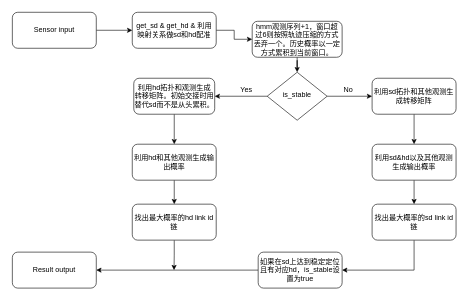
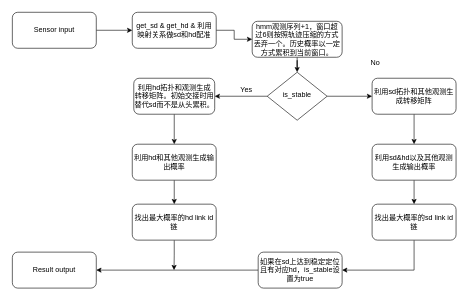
  <mxCell id="0" />
  <mxCell id="1" parent="0" />
  <mxCell id="2" style="edgeStyle=orthogonalEdgeStyle;rounded=0;orthogonalLoop=1;jettySize=auto;html=1;entryX=0;entryY=0.5;entryDx=0;entryDy=0;" edge="1" parent="1" source="3" target="5"><mxGeometry relative="1" as="geometry" /></mxCell>
  <mxCell id="3" value="Sensor input" style="rounded=1;whiteSpace=wrap;html=1;fontSize=12;glass=0;strokeWidth=1;shadow=0;" vertex="1" parent="1"><mxGeometry x="20" y="20" width="140" height="60" as="geometry" /></mxCell>
  <mxCell id="4" style="edgeStyle=orthogonalEdgeStyle;rounded=0;orthogonalLoop=1;jettySize=auto;html=1;exitX=1;exitY=0.5;exitDx=0;exitDy=0;entryX=0;entryY=0.5;entryDx=0;entryDy=0;" edge="1" parent="1" source="5" target="16"><mxGeometry relative="1" as="geometry" /></mxCell>
  <mxCell id="5" value="get_sd &amp;amp; get_hd &amp;amp; 利用映射关系做sd和hd配准" style="rounded=1;whiteSpace=wrap;html=1;fontSize=12;glass=0;strokeWidth=1;shadow=0;" vertex="1" parent="1"><mxGeometry x="220" y="20" width="140" height="60" as="geometry" /></mxCell>
  <mxCell id="6" style="edgeStyle=orthogonalEdgeStyle;rounded=0;orthogonalLoop=1;jettySize=auto;html=1;exitX=0;exitY=0.5;exitDx=0;exitDy=0;" edge="1" parent="1" source="8" target="12"><mxGeometry relative="1" as="geometry" /></mxCell>
  <mxCell id="7" style="edgeStyle=orthogonalEdgeStyle;rounded=0;orthogonalLoop=1;jettySize=auto;html=1;entryX=0;entryY=0.5;entryDx=0;entryDy=0;" edge="1" parent="1" source="8" target="10"><mxGeometry relative="1" as="geometry" /></mxCell>
  <mxCell id="8" value="is_stable" style="rhombus;whiteSpace=wrap;html=1;shadow=0;fontFamily=Helvetica;fontSize=12;align=center;strokeWidth=1;spacing=6;spacingTop=-4;" vertex="1" parent="1"><mxGeometry x="445" y="120" width="100" height="80" as="geometry" /></mxCell>
  <mxCell id="9" style="edgeStyle=orthogonalEdgeStyle;rounded=0;orthogonalLoop=1;jettySize=auto;html=1;exitX=0.5;exitY=1;exitDx=0;exitDy=0;entryX=0.5;entryY=0;entryDx=0;entryDy=0;" edge="1" parent="1" source="10" target="14"><mxGeometry relative="1" as="geometry" /></mxCell>
  <mxCell id="10" value="利用sd拓扑和其他观测生成转移矩阵" style="rounded=1;whiteSpace=wrap;html=1;fontSize=12;glass=0;strokeWidth=1;shadow=0;" vertex="1" parent="1"><mxGeometry x="620" y="130" width="140" height="60" as="geometry" /></mxCell>
  <mxCell id="11" style="edgeStyle=orthogonalEdgeStyle;rounded=0;orthogonalLoop=1;jettySize=auto;html=1;exitX=0.5;exitY=1;exitDx=0;exitDy=0;entryX=0.5;entryY=0;entryDx=0;entryDy=0;" edge="1" parent="1" source="12" target="18"><mxGeometry relative="1" as="geometry" /></mxCell>
  <mxCell id="12" value="利用hd拓扑和观测生成转移矩阵。初始交接时用替代sd而不是从头累积。" style="rounded=1;whiteSpace=wrap;html=1;fontSize=12;glass=0;strokeWidth=1;shadow=0;" vertex="1" parent="1"><mxGeometry x="222.5" y="130" width="135" height="60" as="geometry" /></mxCell>
  <mxCell id="13" style="edgeStyle=orthogonalEdgeStyle;rounded=0;orthogonalLoop=1;jettySize=auto;html=1;exitX=0.5;exitY=1;exitDx=0;exitDy=0;entryX=0.5;entryY=0;entryDx=0;entryDy=0;" edge="1" parent="1" source="14" target="23"><mxGeometry relative="1" as="geometry" /></mxCell>
  <mxCell id="14" value="利用sd&amp;amp;hd以及其他观测生成输出概率" style="rounded=1;whiteSpace=wrap;html=1;fontSize=12;glass=0;strokeWidth=1;shadow=0;" vertex="1" parent="1"><mxGeometry x="620" y="240" width="140" height="60" as="geometry" /></mxCell>
  <mxCell id="15" style="edgeStyle=orthogonalEdgeStyle;rounded=0;orthogonalLoop=1;jettySize=auto;html=1;entryX=0.5;entryY=0;entryDx=0;entryDy=0;" edge="1" parent="1" source="16" target="8"><mxGeometry relative="1" as="geometry" /></mxCell>
  <mxCell id="16" value="hmm观测序列+1，窗口超过6则按照轨迹压缩的方式丢弃一个。历史概率以一定方式累积到当前窗口。" style="rounded=1;whiteSpace=wrap;html=1;fontSize=12;glass=0;strokeWidth=1;shadow=0;" vertex="1" parent="1"><mxGeometry x="420" y="35" width="150" height="60" as="geometry" /></mxCell>
  <mxCell id="17" style="edgeStyle=orthogonalEdgeStyle;rounded=0;orthogonalLoop=1;jettySize=auto;html=1;exitX=0.5;exitY=1;exitDx=0;exitDy=0;entryX=0.5;entryY=0;entryDx=0;entryDy=0;" edge="1" parent="1" source="18" target="20"><mxGeometry relative="1" as="geometry" /></mxCell>
  <mxCell id="18" value="利用hd和其他观测生成输出概率" style="rounded=1;whiteSpace=wrap;html=1;fontSize=12;glass=0;strokeWidth=1;shadow=0;" vertex="1" parent="1"><mxGeometry x="220" y="240" width="140" height="60" as="geometry" /></mxCell>
  <mxCell id="19" style="edgeStyle=orthogonalEdgeStyle;rounded=0;orthogonalLoop=1;jettySize=auto;html=1;exitX=0.5;exitY=1;exitDx=0;exitDy=0;" edge="1" parent="1" source="20"><mxGeometry relative="1" as="geometry"><mxPoint x="289.647" y="450" as="targetPoint" /></mxGeometry></mxCell>
  <mxCell id="20" value="找出最大概率的hd link id链" style="rounded=1;whiteSpace=wrap;html=1;fontSize=12;glass=0;strokeWidth=1;shadow=0;" vertex="1" parent="1"><mxGeometry x="220" y="340" width="140" height="60" as="geometry" /></mxCell>
  <mxCell id="21" value="Result output" style="rounded=1;whiteSpace=wrap;html=1;fontSize=12;glass=0;strokeWidth=1;shadow=0;" vertex="1" parent="1"><mxGeometry x="20" y="420" width="140" height="60" as="geometry" /></mxCell>
  <mxCell id="22" style="edgeStyle=orthogonalEdgeStyle;rounded=0;orthogonalLoop=1;jettySize=auto;html=1;exitX=0.5;exitY=1;exitDx=0;exitDy=0;entryX=1;entryY=0.5;entryDx=0;entryDy=0;" edge="1" parent="1" source="23" target="25"><mxGeometry relative="1" as="geometry" /></mxCell>
  <mxCell id="23" value="找出最大概率的sd link id链" style="rounded=1;whiteSpace=wrap;html=1;fontSize=12;glass=0;strokeWidth=1;shadow=0;" vertex="1" parent="1"><mxGeometry x="620" y="340" width="140" height="60" as="geometry" /></mxCell>
  <mxCell id="24" style="edgeStyle=orthogonalEdgeStyle;rounded=0;orthogonalLoop=1;jettySize=auto;html=1;entryX=1;entryY=0.5;entryDx=0;entryDy=0;" edge="1" parent="1" source="25" target="21"><mxGeometry relative="1" as="geometry" /></mxCell>
  <mxCell id="25" value="如果在sd上达到稳定定位且有对应hd，is_stable设置为true" style="rounded=1;whiteSpace=wrap;html=1;fontSize=12;glass=0;strokeWidth=1;shadow=0;" vertex="1" parent="1"><mxGeometry x="430" y="420" width="140" height="60" as="geometry" /></mxCell>
  <mxCell id="26" value="Yes" style="text;html=1;resizable=0;autosize=1;align=center;verticalAlign=middle;points=[];fillColor=none;strokeColor=none;rounded=0;" vertex="1" parent="1"><mxGeometry x="390" y="140" width="40" height="20" as="geometry" /></mxCell>
- <mxCell id="27" value="No" style="text;html=1;resizable=0;autosize=1;align=center;verticalAlign=middle;points=[];fillColor=none;strokeColor=none;rounded=0;" vertex="1" parent="1"><mxGeometry x="565" y="140" width="30" height="20" as="geometry" /></mxCell>
+ <mxCell id="27" value="No" style="text;html=1;resizable=0;autosize=1;align=center;verticalAlign=middle;points=[];fillColor=none;strokeColor=none;rounded=0;" vertex="1" parent="1"><mxGeometry x="610" y="95" width="30" height="20" as="geometry" /></mxCell>
